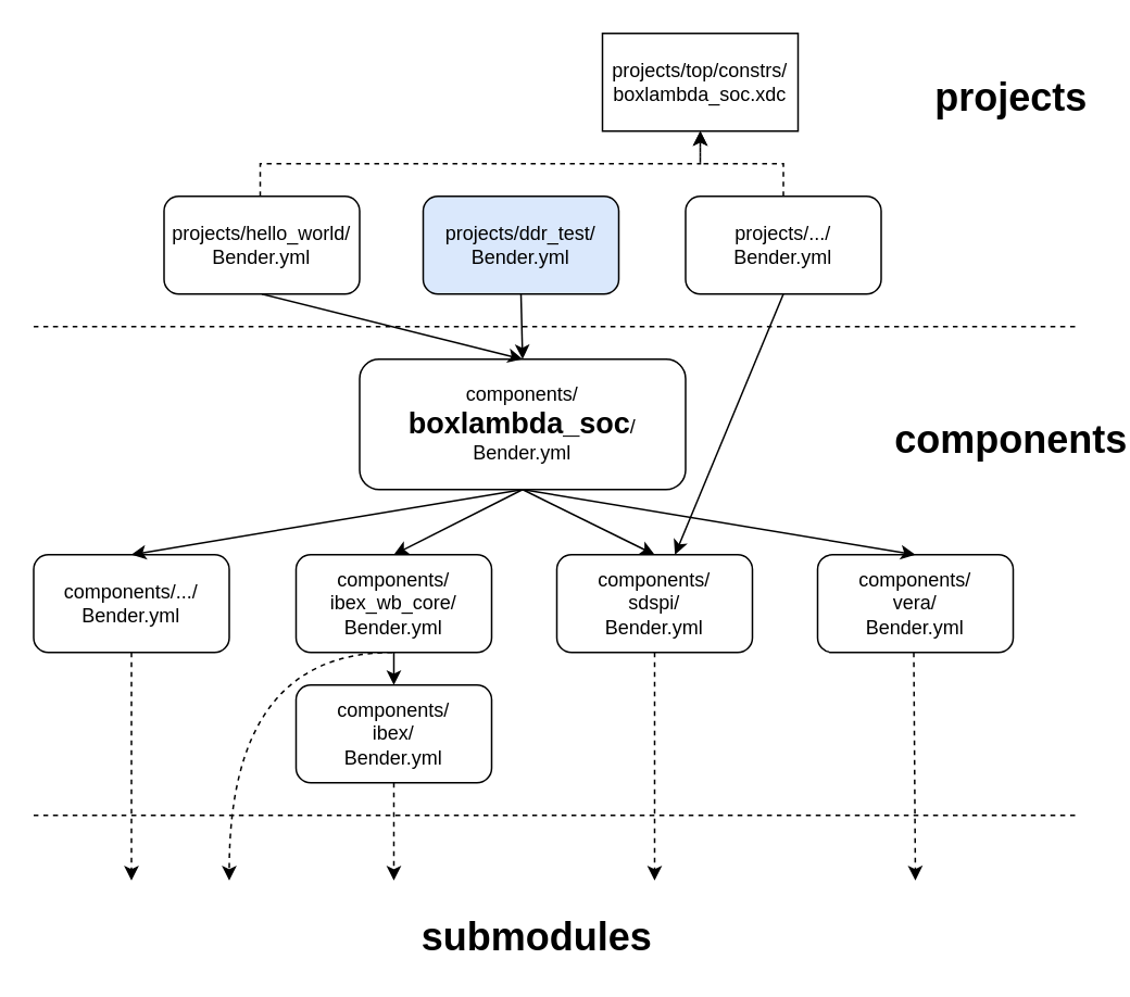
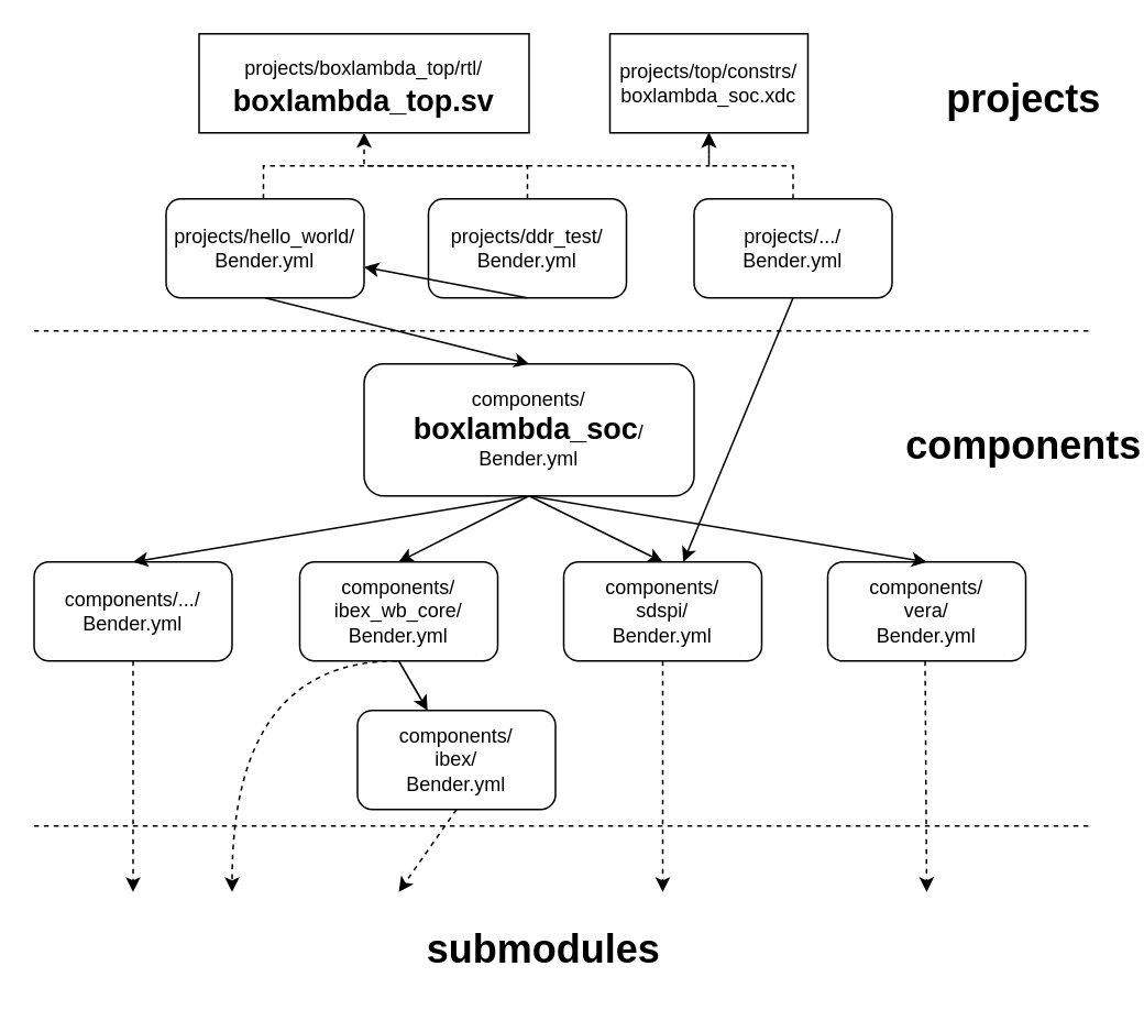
  <mxCell id="0" />
  <mxCell id="1" parent="0" />
  <mxCell id="2" value="components/&lt;br&gt;&lt;b&gt;&lt;font style=&quot;font-size: 18px;&quot;&gt;boxlambda_soc&lt;/font&gt;&lt;/b&gt;/&lt;br&gt;Bender.yml" style="rounded=1;whiteSpace=wrap;html=1;" parent="1" vertex="1"><mxGeometry x="220" y="220" width="200" height="80" as="geometry" /></mxCell>
  <mxCell id="3" value="projects/hello_world/&lt;br&gt;Bender.yml" style="rounded=1;whiteSpace=wrap;html=1;" parent="1" vertex="1"><mxGeometry x="100" y="120" width="120" height="60" as="geometry" /></mxCell>
  <mxCell id="4" value="" style="endArrow=classic;html=1;rounded=0;exitX=0.5;exitY=1;exitDx=0;exitDy=0;entryX=0.5;entryY=0;entryDx=0;entryDy=0;" parent="1" source="3" target="2" edge="1"><mxGeometry width="50" height="50" relative="1" as="geometry"><mxPoint x="339" y="430" as="sourcePoint" /><mxPoint x="389" y="380" as="targetPoint" /></mxGeometry></mxCell>
  <mxCell id="5" value="components/&lt;br&gt;ibex_wb_core/&lt;br&gt;Bender.yml" style="rounded=1;whiteSpace=wrap;html=1;" parent="1" vertex="1"><mxGeometry x="181" y="340" width="120" height="60" as="geometry" /></mxCell>
  <mxCell id="6" value="components/&lt;br&gt;sdspi/&lt;br&gt;Bender.yml" style="rounded=1;whiteSpace=wrap;html=1;" parent="1" vertex="1"><mxGeometry x="341" y="340" width="120" height="60" as="geometry" /></mxCell>
  <mxCell id="7" value="components/&lt;br&gt;vera/&lt;br&gt;Bender.yml" style="rounded=1;whiteSpace=wrap;html=1;" parent="1" vertex="1"><mxGeometry x="501" y="340" width="120" height="60" as="geometry" /></mxCell>
- <mxCell id="8" value="components/&lt;br&gt;ibex/&lt;br&gt;Bender.yml" style="rounded=1;whiteSpace=wrap;html=1;" parent="1" vertex="1"><mxGeometry x="181" y="420" width="120" height="60" as="geometry" /></mxCell>
+ <mxCell id="8" value="components/&lt;br&gt;ibex/&lt;br&gt;Bender.yml" style="rounded=1;whiteSpace=wrap;html=1;" parent="1" vertex="1"><mxGeometry x="216" y="430" width="120" height="60" as="geometry" /></mxCell>
  <mxCell id="9" value="" style="endArrow=classic;html=1;rounded=0;exitX=0.5;exitY=1;exitDx=0;exitDy=0;entryX=0.5;entryY=0;entryDx=0;entryDy=0;" parent="1" source="2" target="6" edge="1"><mxGeometry width="50" height="50" relative="1" as="geometry"><mxPoint x="490" y="330" as="sourcePoint" /><mxPoint x="540" y="280" as="targetPoint" /></mxGeometry></mxCell>
  <mxCell id="10" value="" style="endArrow=classic;html=1;rounded=0;exitX=0.5;exitY=1;exitDx=0;exitDy=0;entryX=0.5;entryY=0;entryDx=0;entryDy=0;" parent="1" source="2" target="7" edge="1"><mxGeometry width="50" height="50" relative="1" as="geometry"><mxPoint x="410" y="310" as="sourcePoint" /><mxPoint x="411" y="350" as="targetPoint" /></mxGeometry></mxCell>
  <mxCell id="11" value="" style="endArrow=classic;html=1;rounded=0;exitX=0.5;exitY=1;exitDx=0;exitDy=0;entryX=0.5;entryY=0;entryDx=0;entryDy=0;" parent="1" source="2" target="5" edge="1"><mxGeometry width="50" height="50" relative="1" as="geometry"><mxPoint x="410" y="310" as="sourcePoint" /><mxPoint x="571" y="350" as="targetPoint" /></mxGeometry></mxCell>
  <mxCell id="12" value="" style="endArrow=classic;html=1;rounded=0;exitX=0.5;exitY=1;exitDx=0;exitDy=0;" parent="1" source="5" target="8" edge="1"><mxGeometry width="50" height="50" relative="1" as="geometry"><mxPoint x="210" y="590" as="sourcePoint" /><mxPoint x="260" y="540" as="targetPoint" /></mxGeometry></mxCell>
  <mxCell id="13" value="" style="endArrow=classic;html=1;rounded=0;exitX=0.5;exitY=1;exitDx=0;exitDy=0;entryX=0.5;entryY=0;entryDx=0;entryDy=0;dashed=1;" parent="1" source="6" edge="1"><mxGeometry width="50" height="50" relative="1" as="geometry"><mxPoint x="430" y="330" as="sourcePoint" /><mxPoint x="401" y="540" as="targetPoint" /></mxGeometry></mxCell>
  <mxCell id="14" value="" style="endArrow=classic;html=1;rounded=0;targetPerimeterSpacing=14;strokeWidth=1;entryX=0.5;entryY=0;entryDx=0;entryDy=0;dashed=1;" parent="1" edge="1"><mxGeometry width="50" height="50" relative="1" as="geometry"><mxPoint x="560" y="400" as="sourcePoint" /><mxPoint x="561" y="540" as="targetPoint" /></mxGeometry></mxCell>
  <mxCell id="15" value="" style="endArrow=classic;html=1;rounded=0;targetPerimeterSpacing=14;strokeWidth=1;entryX=0.5;entryY=0;entryDx=0;entryDy=0;dashed=1;exitX=0.5;exitY=1;exitDx=0;exitDy=0;" parent="1" source="8" edge="1"><mxGeometry width="50" height="50" relative="1" as="geometry"><mxPoint x="411" y="490" as="sourcePoint" /><mxPoint x="241" y="540" as="targetPoint" /></mxGeometry></mxCell>
  <mxCell id="16" value="" style="endArrow=classic;html=1;rounded=0;targetPerimeterSpacing=14;strokeWidth=1;dashed=1;edgeStyle=orthogonalEdgeStyle;curved=1;" parent="1" edge="1"><mxGeometry width="50" height="50" relative="1" as="geometry"><mxPoint x="240" y="400" as="sourcePoint" /><mxPoint x="140" y="540" as="targetPoint" /><Array as="points"><mxPoint x="140" y="400" /></Array></mxGeometry></mxCell>
  <mxCell id="17" value="" style="endArrow=none;dashed=1;html=1;rounded=0;targetPerimeterSpacing=14;strokeWidth=1;curved=1;" parent="1" edge="1"><mxGeometry width="50" height="50" relative="1" as="geometry"><mxPoint x="20" y="200" as="sourcePoint" /><mxPoint x="660" y="200" as="targetPoint" /></mxGeometry></mxCell>
  <mxCell id="18" value="" style="endArrow=none;dashed=1;html=1;rounded=0;targetPerimeterSpacing=14;strokeWidth=1;curved=1;" parent="1" edge="1"><mxGeometry width="50" height="50" relative="1" as="geometry"><mxPoint x="20" y="500" as="sourcePoint" /><mxPoint x="660" y="500" as="targetPoint" /></mxGeometry></mxCell>
  <mxCell id="19" value="projects" style="text;html=1;strokeColor=none;fillColor=none;align=center;verticalAlign=middle;whiteSpace=wrap;rounded=0;fontStyle=1;fontSize=24;" parent="1" vertex="1"><mxGeometry x="590" y="45" width="60" height="30" as="geometry" /></mxCell>
  <mxCell id="20" value="components" style="text;html=1;strokeColor=none;fillColor=none;align=center;verticalAlign=middle;whiteSpace=wrap;rounded=0;fontStyle=1;fontSize=24;" parent="1" vertex="1"><mxGeometry x="590" y="255" width="60" height="30" as="geometry" /></mxCell>
  <mxCell id="21" value="submodules" style="text;html=1;strokeColor=none;fillColor=none;align=center;verticalAlign=middle;whiteSpace=wrap;rounded=0;fontStyle=1;fontSize=24;" parent="1" vertex="1"><mxGeometry x="299" y="560" width="60" height="30" as="geometry" /></mxCell>
  <mxCell id="22" value="components/.../&lt;br&gt;Bender.yml" style="rounded=1;whiteSpace=wrap;html=1;" parent="1" vertex="1"><mxGeometry x="20" y="340" width="120" height="60" as="geometry" /></mxCell>
  <mxCell id="23" value="" style="endArrow=classic;html=1;rounded=0;exitX=0.5;exitY=1;exitDx=0;exitDy=0;entryX=0.5;entryY=0;entryDx=0;entryDy=0;" parent="1" source="2" target="22" edge="1"><mxGeometry width="50" height="50" relative="1" as="geometry"><mxPoint x="410" y="310" as="sourcePoint" /><mxPoint x="251" y="350" as="targetPoint" /></mxGeometry></mxCell>
  <mxCell id="24" value="" style="endArrow=classic;html=1;rounded=0;exitX=0.5;exitY=1;exitDx=0;exitDy=0;dashed=1;entryX=0.5;entryY=0;entryDx=0;entryDy=0;" parent="1" source="22" edge="1"><mxGeometry width="50" height="50" relative="1" as="geometry"><mxPoint x="280" y="440" as="sourcePoint" /><mxPoint x="80" y="540" as="targetPoint" /></mxGeometry></mxCell>
- <mxCell id="25" value="projects/ddr_test/&lt;br&gt;Bender.yml" style="rounded=1;whiteSpace=wrap;html=1;fillColor=#dae8fc;" parent="1" vertex="1"><mxGeometry x="259" y="120" width="120" height="60" as="geometry" /></mxCell>
- <mxCell id="26" value="" style="endArrow=classic;html=1;rounded=0;exitX=0.5;exitY=1;exitDx=0;exitDy=0;entryX=0.5;entryY=0;entryDx=0;entryDy=0;" parent="1" source="25" target="2" edge="1"><mxGeometry width="50" height="50" relative="1" as="geometry"><mxPoint x="170" y="210" as="sourcePoint" /><mxPoint x="269" y="253.585" as="targetPoint" /></mxGeometry></mxCell>
+ <mxCell id="25" value="projects/ddr_test/&lt;br&gt;Bender.yml" style="rounded=1;whiteSpace=wrap;html=1;" parent="1" vertex="1"><mxGeometry x="259" y="120" width="120" height="60" as="geometry" /></mxCell>
+ <mxCell id="26" value="" style="endArrow=classic;html=1;rounded=0;exitX=0.5;exitY=1;exitDx=0;exitDy=0;" parent="1" source="25" target="3" edge="1"><mxGeometry width="50" height="50" relative="1" as="geometry"><mxPoint x="170" y="210" as="sourcePoint" /><mxPoint x="269" y="253.585" as="targetPoint" /></mxGeometry></mxCell>
  <mxCell id="27" value="projects/.../&lt;br&gt;Bender.yml" style="rounded=1;whiteSpace=wrap;html=1;" parent="1" vertex="1"><mxGeometry x="420" y="120" width="120" height="60" as="geometry" /></mxCell>
  <mxCell id="28" value="" style="endArrow=classic;html=1;rounded=0;exitX=0.5;exitY=1;exitDx=0;exitDy=0;" parent="1" source="27" target="6" edge="1"><mxGeometry width="50" height="50" relative="1" as="geometry"><mxPoint x="329" y="210" as="sourcePoint" /><mxPoint x="329" y="250" as="targetPoint" /></mxGeometry></mxCell>
+ <mxCell id="29" value="&lt;font style=&quot;font-size: 12px;&quot;&gt;projects/boxlambda_top/rtl/&lt;/font&gt;&lt;br&gt;&lt;b&gt;boxlambda_top.sv&lt;/b&gt;" style="rounded=0;whiteSpace=wrap;html=1;fontSize=18;" parent="1" vertex="1"><mxGeometry x="120" y="20" width="200" height="60" as="geometry" /></mxCell>
  <mxCell id="30" value="projects/top/constrs/&lt;br&gt;boxlambda_soc.xdc" style="rounded=0;whiteSpace=wrap;html=1;" parent="1" vertex="1"><mxGeometry x="369" y="20" width="120" height="60" as="geometry" /></mxCell>
  <mxCell id="31" value="" style="endArrow=classic;html=1;rounded=0;dashed=1;entryX=0.5;entryY=1;entryDx=0;entryDy=0;edgeStyle=orthogonalEdgeStyle;" parent="1" target="30" edge="1"><mxGeometry width="50" height="50" relative="1" as="geometry"><mxPoint x="159" y="120" as="sourcePoint" /><mxPoint x="89" y="30" as="targetPoint" /><Array as="points"><mxPoint x="159" y="100" /><mxPoint x="429" y="100" /></Array></mxGeometry></mxCell>
+ <mxCell id="32" value="" style="endArrow=classic;html=1;rounded=0;dashed=1;exitX=0.5;exitY=0;exitDx=0;exitDy=0;entryX=0.5;entryY=1;entryDx=0;entryDy=0;edgeStyle=orthogonalEdgeStyle;" parent="1" source="25" target="29" edge="1"><mxGeometry width="50" height="50" relative="1" as="geometry"><mxPoint x="319" as="sourcePoint" y="100" /><mxPoint x="369" y="50" as="targetPoint" /></mxGeometry></mxCell>
  <mxCell id="33" value="" style="endArrow=classic;html=1;rounded=0;dashed=1;exitX=0.5;exitY=0;exitDx=0;exitDy=0;entryX=0.5;entryY=1;entryDx=0;entryDy=0;edgeStyle=orthogonalEdgeStyle;" parent="1" source="27" target="30" edge="1"><mxGeometry width="50" height="50" relative="1" as="geometry"><mxPoint x="579" y="80" as="sourcePoint" /><mxPoint x="629" y="30" as="targetPoint" /></mxGeometry></mxCell>
